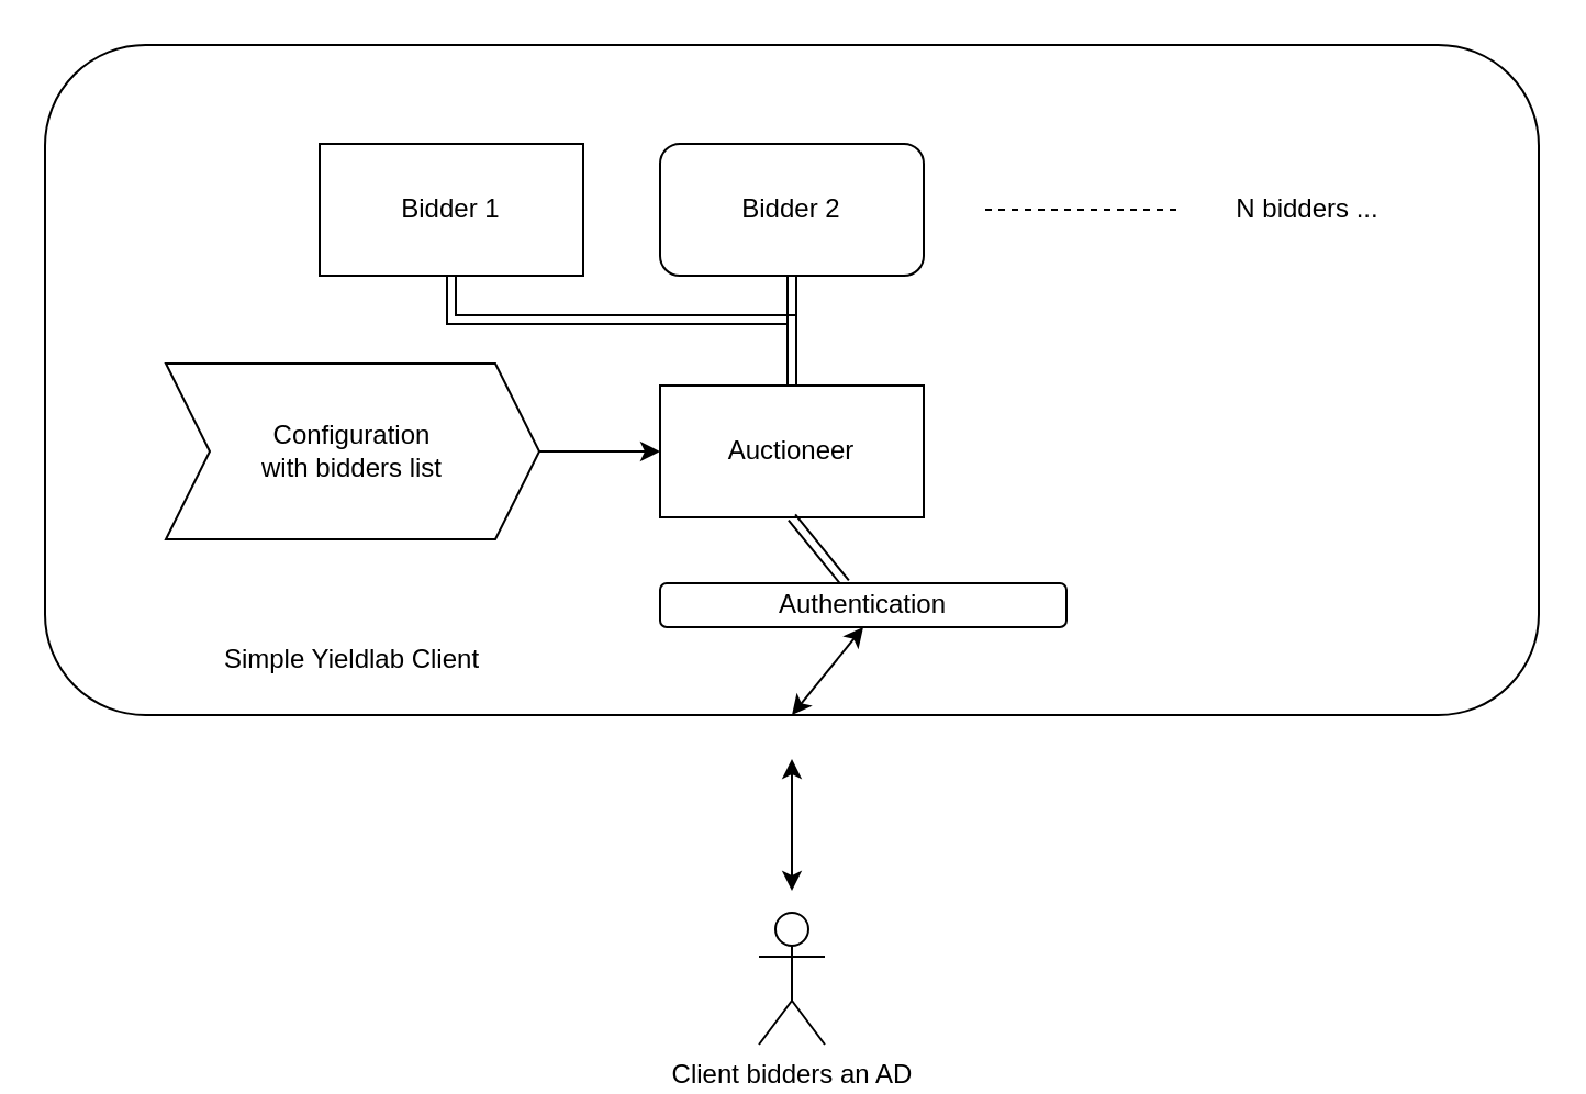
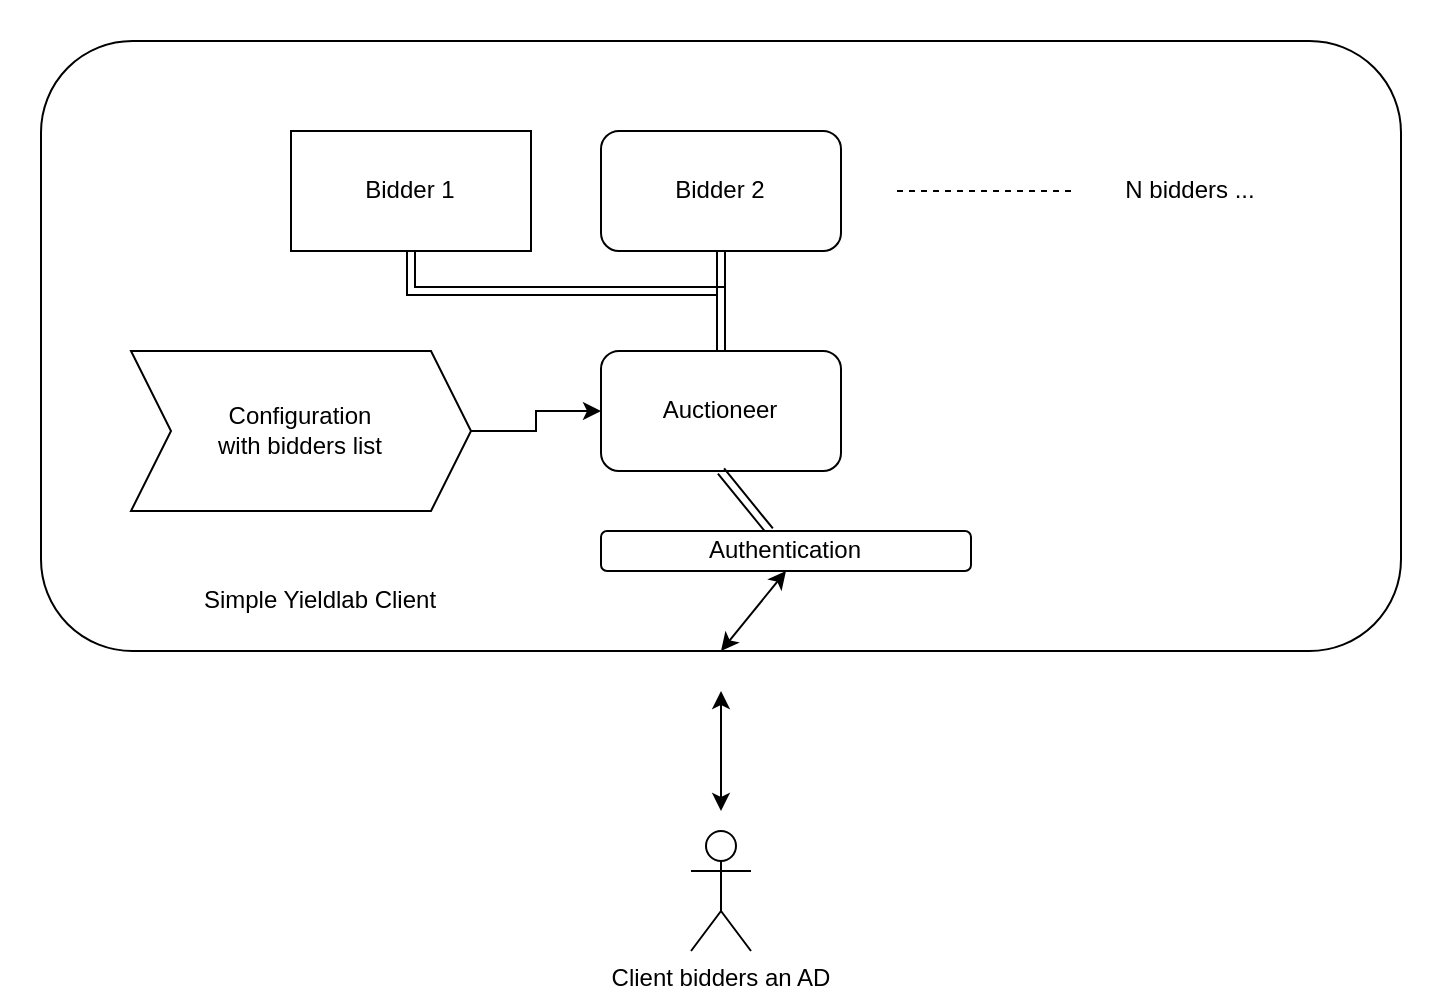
  <mxCell id="0" />
  <mxCell id="1" parent="0" />
  <mxCell id="2" style="edgeStyle=none;shape=link;rounded=0;orthogonalLoop=1;jettySize=auto;html=1;" edge="1" parent="1" source="3"><mxGeometry relative="1" as="geometry"><mxPoint x="360" y="315" as="targetPoint" /></mxGeometry></mxCell>
  <mxCell id="3" value="&lt;br&gt;&lt;br&gt;&lt;br&gt;&lt;br&gt;&lt;br&gt;&lt;br&gt;&lt;br&gt;&lt;br&gt;&lt;br&gt;&lt;br&gt;&lt;br&gt;&lt;br&gt;&lt;br&gt;&lt;br&gt;&lt;br&gt;&lt;br&gt;&lt;br&gt;" style="rounded=1;whiteSpace=wrap;html=1;" vertex="1" parent="1"><mxGeometry x="20" y="20" width="680" height="305" as="geometry" /></mxCell>
  <mxCell id="4" value="Bidder 1" style="whiteSpace=wrap;html=1;rounded=0;" vertex="1" parent="1"><mxGeometry x="145" y="65" width="120" height="60" as="geometry" /></mxCell>
  <mxCell id="5" value="Bidder 2" style="rounded=1;whiteSpace=wrap;html=1;" vertex="1" parent="1"><mxGeometry x="300" y="65" width="120" height="60" as="geometry" /></mxCell>
  <mxCell id="6" value="N bidders ..." style="text;html=1;strokeColor=none;fillColor=none;align=center;verticalAlign=middle;whiteSpace=wrap;rounded=0;" vertex="1" parent="1"><mxGeometry x="535" y="80" width="120" height="30" as="geometry" /></mxCell>
  <mxCell id="7" style="edgeStyle=orthogonalEdgeStyle;rounded=0;orthogonalLoop=1;jettySize=auto;html=1;shape=link;" edge="1" parent="1" source="9" target="5"><mxGeometry relative="1" as="geometry" /></mxCell>
  <mxCell id="8" style="edgeStyle=orthogonalEdgeStyle;rounded=0;orthogonalLoop=1;jettySize=auto;html=1;shape=link;" edge="1" parent="1" source="9" target="4"><mxGeometry relative="1" as="geometry"><Array as="points"><mxPoint x="360" y="145" /><mxPoint x="205" y="145" /></Array></mxGeometry></mxCell>
- <mxCell id="9" value="Auctioneer" style="whiteSpace=wrap;html=1;rounded=0;" vertex="1" parent="1"><mxGeometry x="300" y="175" width="120" height="60" as="geometry" /></mxCell>
+ <mxCell id="9" value="Auctioneer" style="rounded=1;whiteSpace=wrap;html=1;" vertex="1" parent="1"><mxGeometry x="300" y="175" width="120" height="60" as="geometry" /></mxCell>
  <mxCell id="10" value="" style="endArrow=none;dashed=1;html=1;rounded=0;exitX=0;exitY=0.5;exitDx=0;exitDy=0;" edge="1" parent="1" source="6"><mxGeometry width="50" height="50" relative="1" as="geometry"><mxPoint x="455" y="125" as="sourcePoint" /><mxPoint x="445" y="95" as="targetPoint" /></mxGeometry></mxCell>
  <mxCell id="11" style="edgeStyle=orthogonalEdgeStyle;rounded=0;orthogonalLoop=1;jettySize=auto;html=1;entryX=0;entryY=0.5;entryDx=0;entryDy=0;" edge="1" parent="1" source="12" target="9"><mxGeometry relative="1" as="geometry" /></mxCell>
- <mxCell id="12" value="Configuration &lt;br&gt;with bidders list" style="shape=step;perimeter=stepPerimeter;whiteSpace=wrap;html=1;fixedSize=1;" vertex="1" parent="1"><mxGeometry x="75" y="165" width="170" height="80" as="geometry" /></mxCell>
+ <mxCell id="12" value="Configuration &lt;br&gt;with bidders list" style="shape=step;perimeter=stepPerimeter;whiteSpace=wrap;html=1;fixedSize=1;" vertex="1" parent="1"><mxGeometry x="65" y="175" width="170" height="80" as="geometry" /></mxCell>
  <mxCell id="13" value="Simple Yieldlab Client" style="text;html=1;strokeColor=none;fillColor=none;align=center;verticalAlign=middle;whiteSpace=wrap;rounded=0;" vertex="1" parent="1"><mxGeometry x="86.25" y="285" width="147.5" height="30" as="geometry" /></mxCell>
  <mxCell id="14" value="Client bidders an AD" style="shape=umlActor;verticalLabelPosition=bottom;verticalAlign=top;html=1;outlineConnect=0;" vertex="1" parent="1"><mxGeometry x="345" y="415" width="30" height="60" as="geometry" /></mxCell>
  <mxCell id="15" value="" style="endArrow=classic;startArrow=classic;html=1;rounded=0;" edge="1" parent="1"><mxGeometry width="50" height="50" relative="1" as="geometry"><mxPoint x="360" y="405" as="sourcePoint" /><mxPoint x="360" y="345" as="targetPoint" /></mxGeometry></mxCell>
  <mxCell id="16" style="rounded=0;orthogonalLoop=1;jettySize=auto;html=1;entryX=0.5;entryY=1;entryDx=0;entryDy=0;shape=link;" edge="1" parent="1" source="17" target="9"><mxGeometry relative="1" as="geometry" /></mxCell>
  <mxCell id="17" value="Authentication" style="rounded=1;whiteSpace=wrap;html=1;" vertex="1" parent="1"><mxGeometry x="300" y="265" width="185" height="20" as="geometry" /></mxCell>
  <mxCell id="18" value="" style="endArrow=classic;startArrow=classic;html=1;rounded=0;entryX=0.5;entryY=1;entryDx=0;entryDy=0;exitX=0.5;exitY=1;exitDx=0;exitDy=0;" edge="1" parent="1" source="17" target="3"><mxGeometry width="50" height="50" relative="1" as="geometry"><mxPoint x="375" y="275" as="sourcePoint" /><mxPoint x="425" y="225" as="targetPoint" /></mxGeometry></mxCell>
